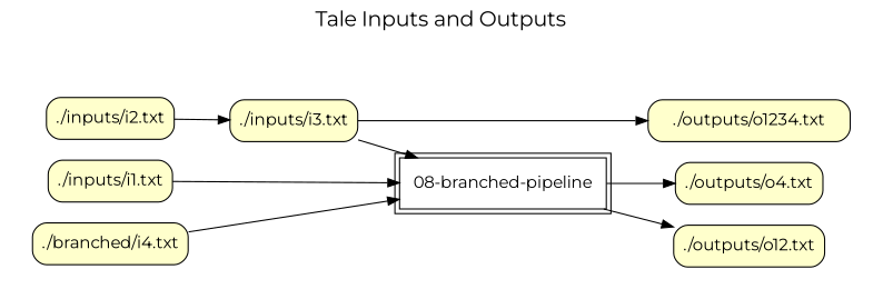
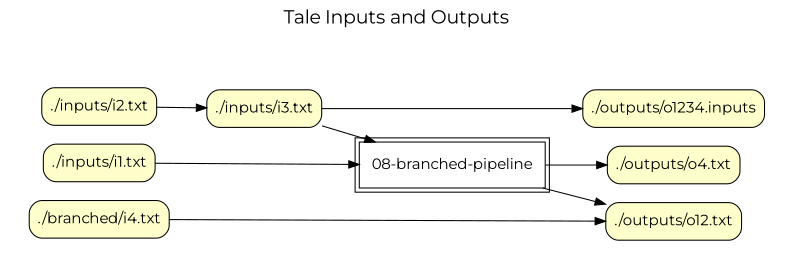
  digraph {
    fontname=Montserrat
    fontsize=18
    label="Tale Inputs and Outputs"
    labelloc=t
    rankdir=LR
    node [fillcolor="#FFFFCC" fontname=Montserrat peripheries=1 shape=box style="rounded,filled"]
    edge [fontname=Montserrat]
    n1 [label="./outputs/o12.txt"]
-   n2 [label="./outputs/o1234.txt"]
+   n2 [label="./outputs/o1234.inputs"]
    n3 [label="./outputs/o4.txt"]
    n4 [label="./inputs/i1.txt"]
    n5 [label="./inputs/i2.txt"]
    n6 [label="./inputs/i3.txt"]
    n7 [label="./branched/i4.txt"]
    n8 [fillcolor="#FFFFFF" label="08-branched-pipeline" peripheries=2 style=filled]
    subgraph cluster_1 {
      color=white
      label=""
      penwidth=0
      subgraph cluster_2 {
        color=white
        label=""
        penwidth=0
        n1
        n2
        n3
      }
    }
    subgraph cluster_3 {
      color=white
      label=""
      penwidth=0
      subgraph cluster_4 {
        color=white
        label=""
        penwidth=0
        n4
        n5
        n6
        n7
      }
    }
    n4 -> n8
    n5 -> n6
    n6 -> n2
    n6 -> n8
-   n7 -> n8
+   n7 -> n1
    n8 -> n1
    n8 -> n3
  }
